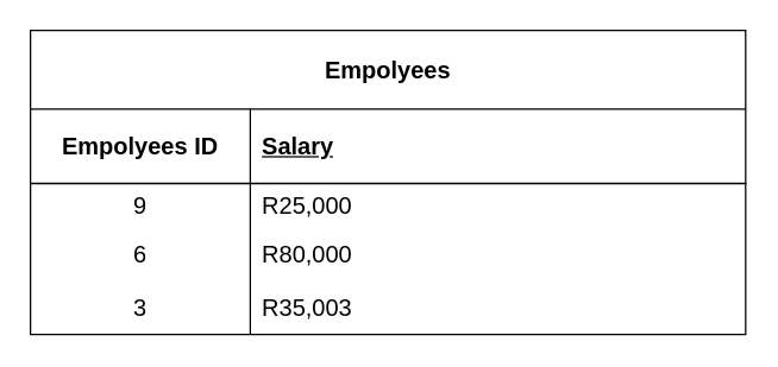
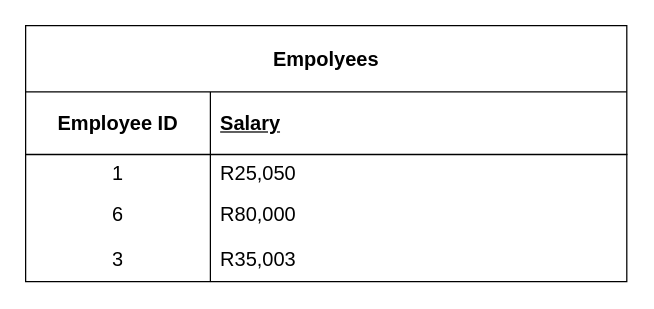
  <mxCell id="0" />
  <mxCell id="1" parent="0" />
  <mxCell id="2" value="Empolyees" style="shape=table;startSize=53;container=1;collapsible=1;childLayout=tableLayout;fixedRows=1;rowLines=0;fontStyle=1;align=center;resizeLast=1;html=1;fontSize=16;" vertex="1" parent="1"><mxGeometry x="20" y="20" width="480.75" height="204.75" as="geometry" /></mxCell>
  <mxCell id="3" value="" style="shape=tableRow;horizontal=0;startSize=0;swimlaneHead=0;swimlaneBody=0;fillColor=none;collapsible=0;dropTarget=0;points=[[0,0.5],[1,0.5]];portConstraint=eastwest;top=0;left=0;right=0;bottom=1;fontSize=16;" vertex="1" parent="2"><mxGeometry y="53" width="480.75" height="50" as="geometry" /></mxCell>
- <mxCell id="4" value="Empolyees ID" style="shape=partialRectangle;connectable=0;fillColor=none;top=0;left=0;bottom=0;right=0;fontStyle=1;overflow=hidden;whiteSpace=wrap;html=1;fontSize=16;" vertex="1" parent="3"><mxGeometry width="147.75" height="50" as="geometry"><mxRectangle width="147.75" height="50" as="alternateBounds" /></mxGeometry></mxCell>
+ <mxCell id="4" value="Employee ID" style="shape=partialRectangle;connectable=0;fillColor=none;top=0;left=0;bottom=0;right=0;fontStyle=1;overflow=hidden;whiteSpace=wrap;html=1;fontSize=16;" vertex="1" parent="3"><mxGeometry width="147.75" height="50" as="geometry"><mxRectangle width="147.75" height="50" as="alternateBounds" /></mxGeometry></mxCell>
  <mxCell id="5" value="Salary" style="shape=partialRectangle;connectable=0;fillColor=none;top=0;left=0;bottom=0;right=0;align=left;spacingLeft=6;fontStyle=5;overflow=hidden;whiteSpace=wrap;html=1;fontSize=16;" vertex="1" parent="3"><mxGeometry x="147.75" width="333" height="50" as="geometry"><mxRectangle width="333" height="50" as="alternateBounds" /></mxGeometry></mxCell>
  <mxCell id="6" value="" style="shape=tableRow;horizontal=0;startSize=0;swimlaneHead=0;swimlaneBody=0;fillColor=none;collapsible=0;dropTarget=0;points=[[0,0.5],[1,0.5]];portConstraint=eastwest;top=0;left=0;right=0;bottom=0;fontSize=16;" vertex="1" parent="2"><mxGeometry y="103" width="480.75" height="30" as="geometry" /></mxCell>
- <mxCell id="7" value="9" style="shape=partialRectangle;connectable=0;fillColor=none;top=0;left=0;bottom=0;right=0;editable=1;overflow=hidden;whiteSpace=wrap;html=1;fontSize=16;" vertex="1" parent="6"><mxGeometry width="147.75" height="30" as="geometry"><mxRectangle width="147.75" height="30" as="alternateBounds" /></mxGeometry></mxCell>
- <mxCell id="8" value="R25,000" style="shape=partialRectangle;connectable=0;fillColor=none;top=0;left=0;bottom=0;right=0;align=left;spacingLeft=6;overflow=hidden;whiteSpace=wrap;html=1;fontSize=16;" vertex="1" parent="6"><mxGeometry x="147.75" width="333" height="30" as="geometry"><mxRectangle width="333" height="30" as="alternateBounds" /></mxGeometry></mxCell>
+ <mxCell id="7" value="1" style="shape=partialRectangle;connectable=0;fillColor=none;top=0;left=0;bottom=0;right=0;editable=1;overflow=hidden;whiteSpace=wrap;html=1;fontSize=16;" vertex="1" parent="6"><mxGeometry width="147.75" height="30" as="geometry"><mxRectangle width="147.75" height="30" as="alternateBounds" /></mxGeometry></mxCell>
+ <mxCell id="8" value="R25,050" style="shape=partialRectangle;connectable=0;fillColor=none;top=0;left=0;bottom=0;right=0;align=left;spacingLeft=6;overflow=hidden;whiteSpace=wrap;html=1;fontSize=16;" vertex="1" parent="6"><mxGeometry x="147.75" width="333" height="30" as="geometry"><mxRectangle width="333" height="30" as="alternateBounds" /></mxGeometry></mxCell>
  <mxCell id="9" value="" style="shape=tableRow;horizontal=0;startSize=0;swimlaneHead=0;swimlaneBody=0;fillColor=none;collapsible=0;dropTarget=0;points=[[0,0.5],[1,0.5]];portConstraint=eastwest;top=0;left=0;right=0;bottom=0;fontSize=16;" vertex="1" parent="2"><mxGeometry y="133" width="480.75" height="35" as="geometry" /></mxCell>
  <mxCell id="10" value="6" style="shape=partialRectangle;connectable=0;fillColor=none;top=0;left=0;bottom=0;right=0;editable=1;overflow=hidden;whiteSpace=wrap;html=1;fontSize=16;" vertex="1" parent="9"><mxGeometry width="147.75" height="35" as="geometry"><mxRectangle width="147.75" height="35" as="alternateBounds" /></mxGeometry></mxCell>
  <mxCell id="11" value="R80,000" style="shape=partialRectangle;connectable=0;fillColor=none;top=0;left=0;bottom=0;right=0;align=left;spacingLeft=6;overflow=hidden;whiteSpace=wrap;html=1;fontSize=16;" vertex="1" parent="9"><mxGeometry x="147.75" width="333" height="35" as="geometry"><mxRectangle width="333" height="35" as="alternateBounds" /></mxGeometry></mxCell>
  <mxCell id="12" value="" style="shape=tableRow;horizontal=0;startSize=0;swimlaneHead=0;swimlaneBody=0;fillColor=none;collapsible=0;dropTarget=0;points=[[0,0.5],[1,0.5]];portConstraint=eastwest;top=0;left=0;right=0;bottom=0;fontSize=16;" vertex="1" parent="2"><mxGeometry y="168" width="480.75" height="37" as="geometry" /></mxCell>
  <mxCell id="13" value="3" style="shape=partialRectangle;connectable=0;fillColor=none;top=0;left=0;bottom=0;right=0;editable=1;overflow=hidden;whiteSpace=wrap;html=1;fontSize=16;" vertex="1" parent="12"><mxGeometry width="147.75" height="37" as="geometry"><mxRectangle width="147.75" height="37" as="alternateBounds" /></mxGeometry></mxCell>
  <mxCell id="14" value="R35,003" style="shape=partialRectangle;connectable=0;fillColor=none;top=0;left=0;bottom=0;right=0;align=left;spacingLeft=6;overflow=hidden;whiteSpace=wrap;html=1;fontSize=16;" vertex="1" parent="12"><mxGeometry x="147.75" width="333" height="37" as="geometry"><mxRectangle width="333" height="37" as="alternateBounds" /></mxGeometry></mxCell>
